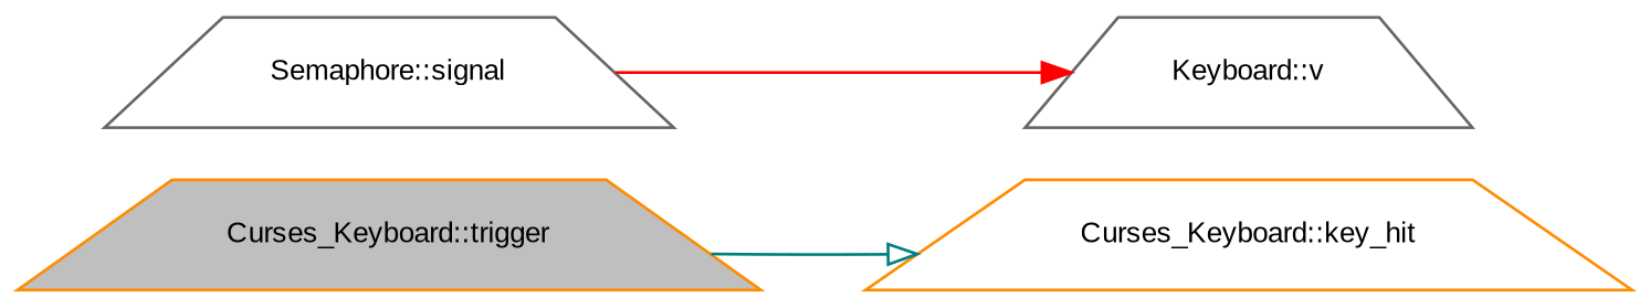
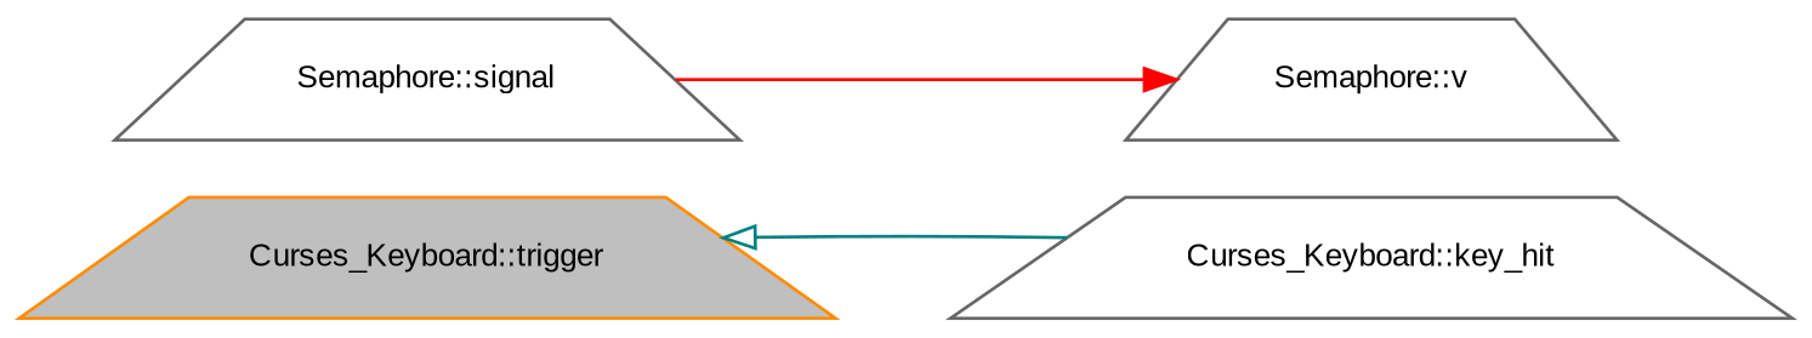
  digraph {
    fontname="Liberation Sans"
    rankdir=LR
    node [color=darkorange fontname="Liberation Sans" fontsize=10 shape=trapezium]
    edge [fontname="Liberation Sans" fontsize=10 labelfontname=Helvetica labelfontsize=10 style=solid]
    n1 [fillcolor=grey75 fontcolor=black height=0.2 label="Curses_Keyboard::trigger" style=filled width=0.4]
-   n2 [height=0.2 label="Curses_Keyboard::key_hit" width=0.4]
+   n2 [color=gray40 height=0.2 label="Curses_Keyboard::key_hit" width=0.4]
    n3 [color=gray40 height=0.2 label="Semaphore::signal" width=0.4]
-   n4 [color=gray40 height=0.2 label="Keyboard::v" width=0.4]
-   n1 -> n2 [arrowhead=onormal color=teal]
+   n4 [color=gray40 height=0.2 label="Semaphore::v" width=0.4]
+   n2 -> n1 [arrowhead=onormal color=teal]
    n3 -> n4 [arrowhead=normal color=red]
  }
